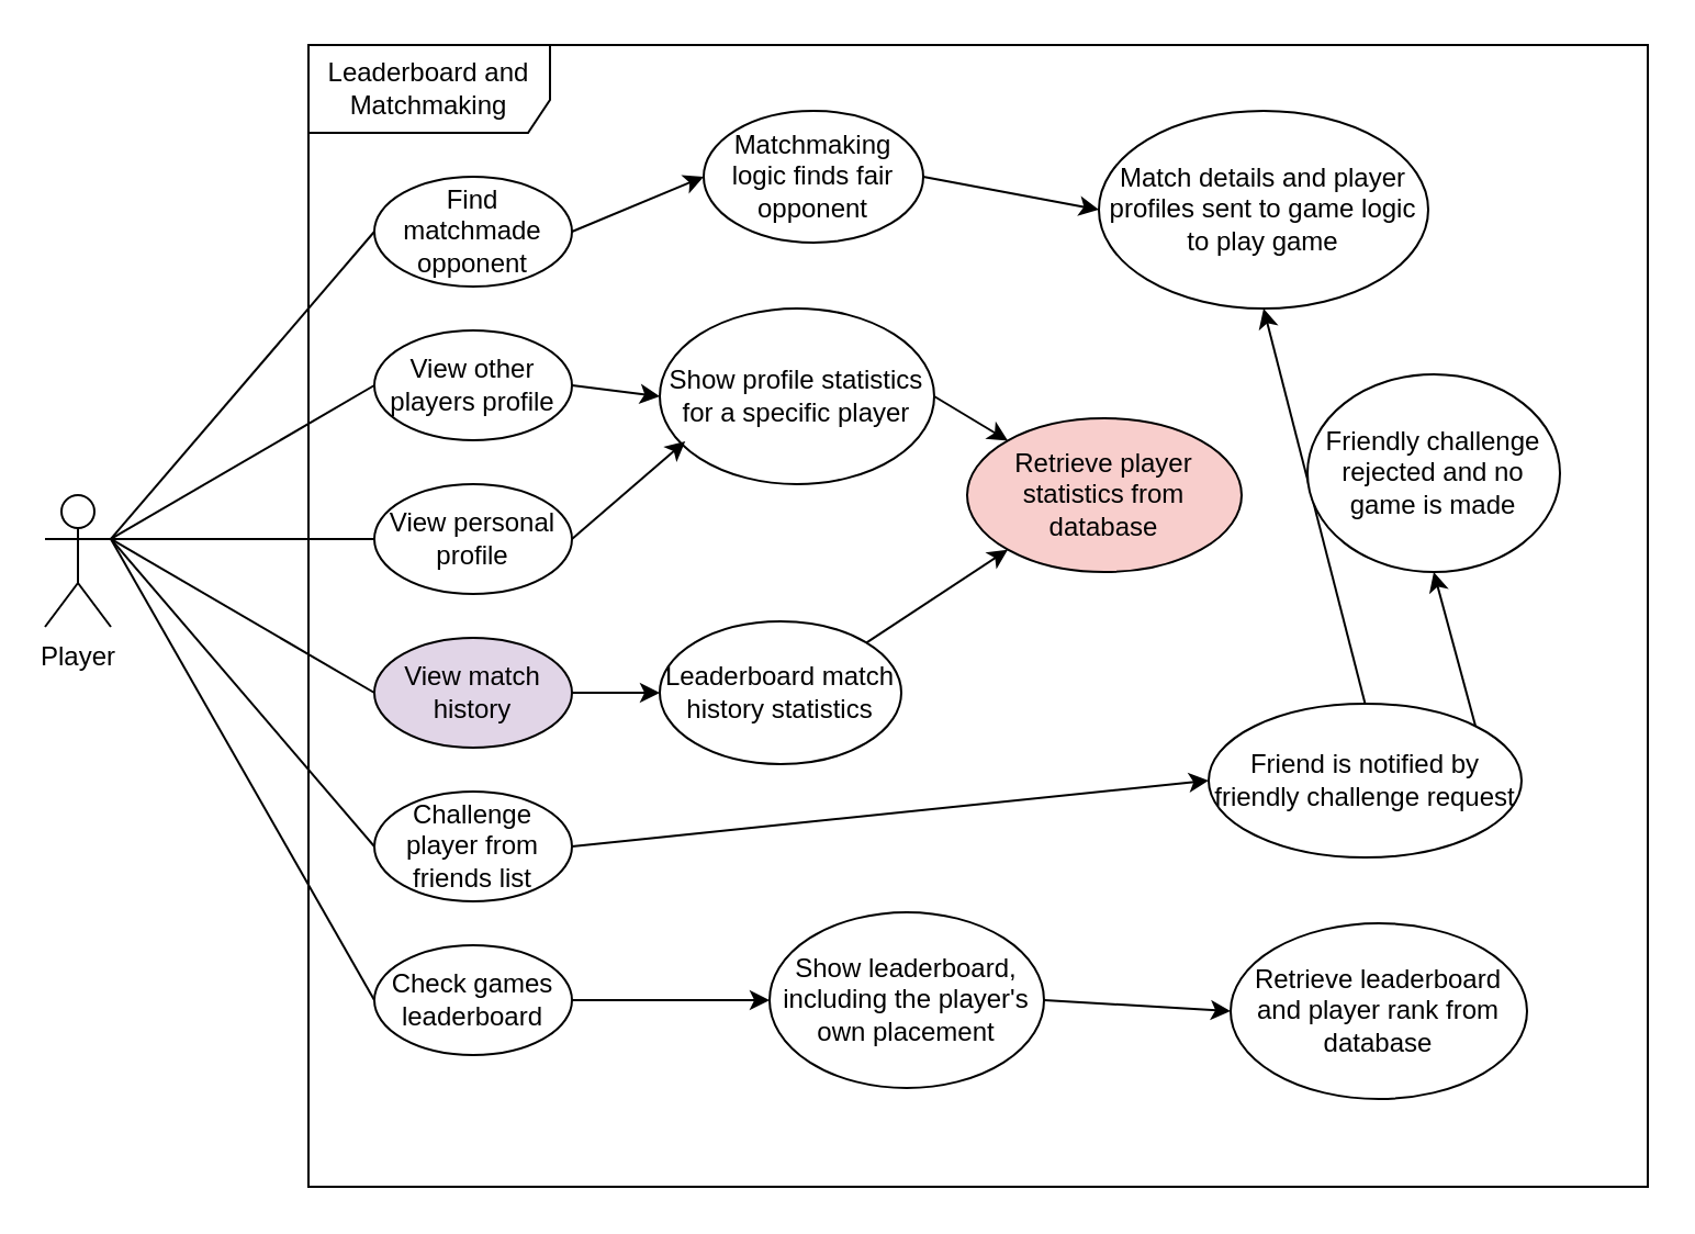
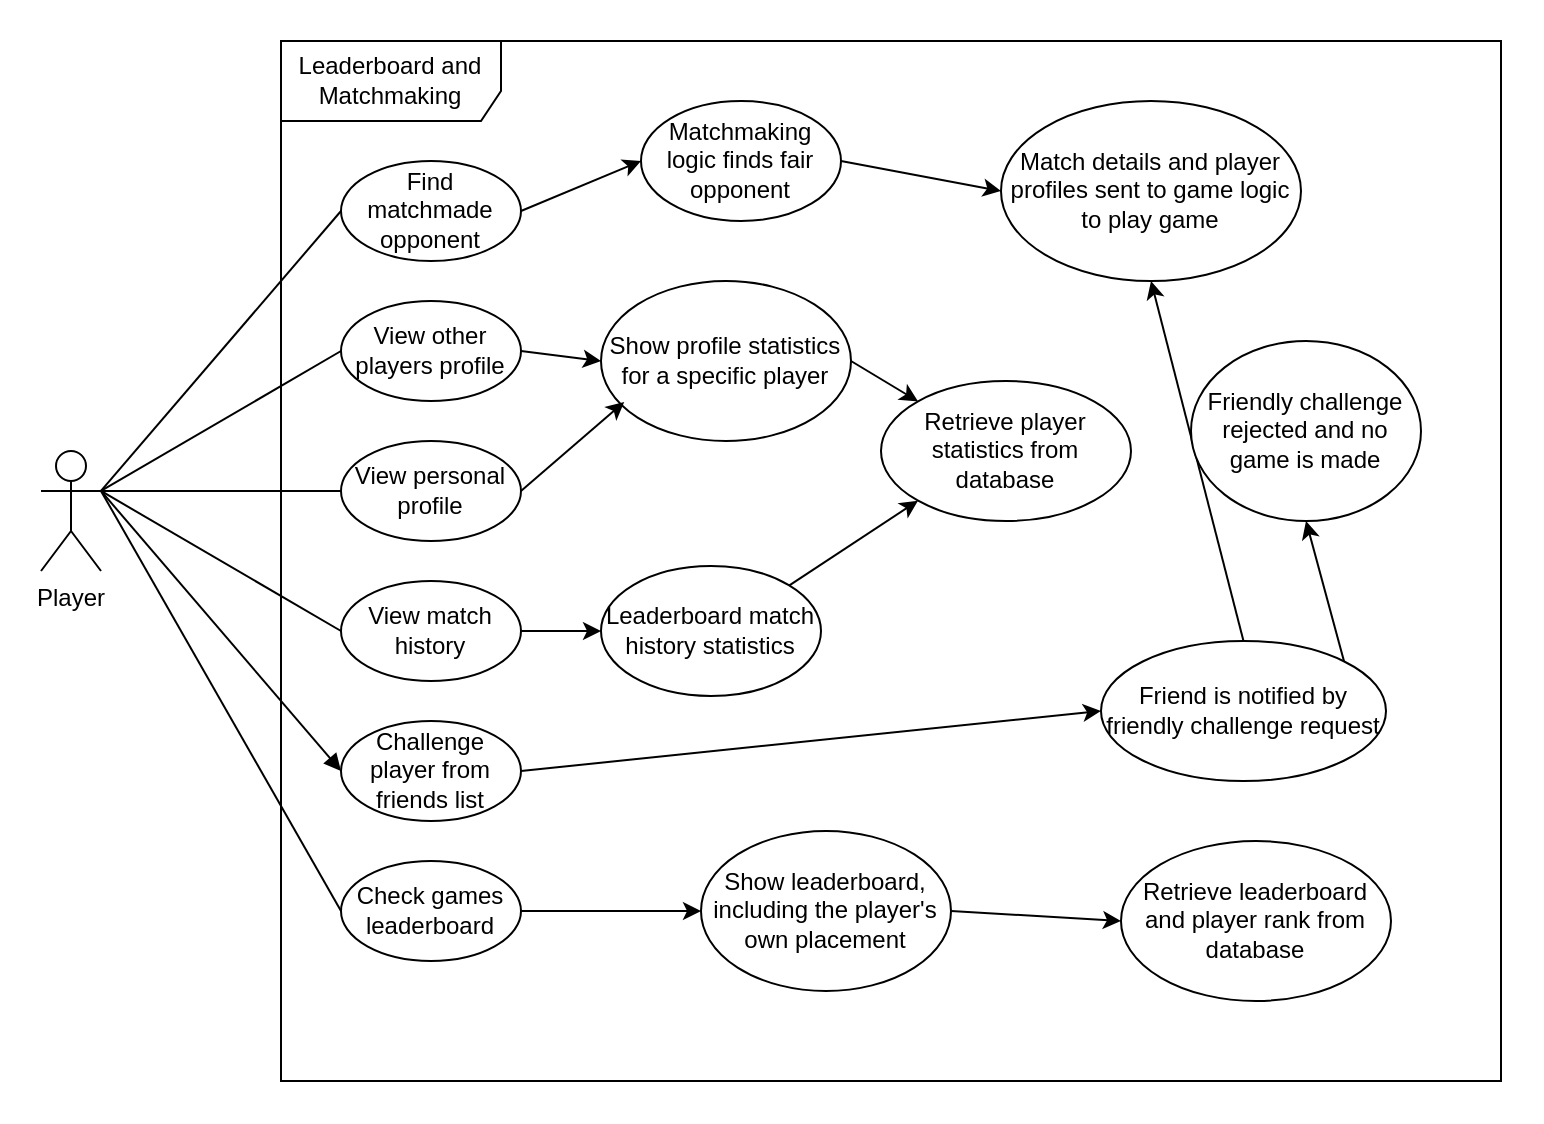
  <mxCell id="0" />
  <mxCell id="1" parent="0" />
  <mxCell id="2" value="Leaderboard and Matchmaking" style="shape=umlFrame;whiteSpace=wrap;html=1;pointerEvents=0;width=110;height=40;" parent="1" vertex="1"><mxGeometry x="140" y="20" width="610" height="520" as="geometry" /></mxCell>
  <mxCell id="3" style="rounded=0;orthogonalLoop=1;jettySize=auto;html=1;exitX=1;exitY=0.333;exitDx=0;exitDy=0;exitPerimeter=0;entryX=0;entryY=0.5;entryDx=0;entryDy=0;endArrow=none;startFill=0;" parent="1" source="9" target="10" edge="1"><mxGeometry relative="1" as="geometry" /></mxCell>
  <mxCell id="4" style="rounded=0;orthogonalLoop=1;jettySize=auto;html=1;exitX=1;exitY=0.333;exitDx=0;exitDy=0;exitPerimeter=0;entryX=0;entryY=0.5;entryDx=0;entryDy=0;endArrow=none;startFill=0;" parent="1" source="9" target="12" edge="1"><mxGeometry relative="1" as="geometry" /></mxCell>
  <mxCell id="5" style="rounded=0;orthogonalLoop=1;jettySize=auto;html=1;exitX=1;exitY=0.333;exitDx=0;exitDy=0;exitPerimeter=0;entryX=0;entryY=0.5;entryDx=0;entryDy=0;endArrow=none;startFill=0;" parent="1" source="9" target="11" edge="1"><mxGeometry relative="1" as="geometry" /></mxCell>
- <mxCell id="6" style="rounded=0;orthogonalLoop=1;jettySize=auto;html=1;exitX=1;exitY=0.333;exitDx=0;exitDy=0;exitPerimeter=0;entryX=0;entryY=0.5;entryDx=0;entryDy=0;endArrow=none;startFill=0;" parent="1" source="9" target="14" edge="1"><mxGeometry relative="1" as="geometry" /></mxCell>
+ <mxCell id="6" style="rounded=0;orthogonalLoop=1;jettySize=auto;html=1;exitX=1;exitY=0.333;exitDx=0;exitDy=0;exitPerimeter=0;entryX=0;entryY=0.5;entryDx=0;entryDy=0;endArrow=block;startFill=0;" parent="1" source="9" target="14" edge="1"><mxGeometry relative="1" as="geometry" /></mxCell>
  <mxCell id="7" style="rounded=0;orthogonalLoop=1;jettySize=auto;html=1;exitX=1;exitY=0.333;exitDx=0;exitDy=0;exitPerimeter=0;entryX=0;entryY=0.5;entryDx=0;entryDy=0;endArrow=none;startFill=0;" parent="1" source="9" target="13" edge="1"><mxGeometry relative="1" as="geometry" /></mxCell>
  <mxCell id="8" style="rounded=0;orthogonalLoop=1;jettySize=auto;html=1;exitX=1;exitY=0.333;exitDx=0;exitDy=0;exitPerimeter=0;entryX=0;entryY=0.5;entryDx=0;entryDy=0;endArrow=none;startFill=0;" parent="1" source="9" target="15" edge="1"><mxGeometry relative="1" as="geometry" /></mxCell>
  <mxCell id="9" value="Player" style="shape=umlActor;verticalLabelPosition=bottom;verticalAlign=top;html=1;" parent="1" vertex="1"><mxGeometry x="20" y="225" width="30" height="60" as="geometry" /></mxCell>
  <mxCell id="10" value="Find matchmade opponent" style="ellipse;whiteSpace=wrap;html=1;" parent="1" vertex="1"><mxGeometry x="170" y="80" width="90" height="50" as="geometry" /></mxCell>
  <mxCell id="11" value="Check games leaderboard&lt;span style=&quot;color: rgba(0, 0, 0, 0); font-family: monospace; font-size: 0px; text-align: start; text-wrap-mode: nowrap;&quot;&gt;%3CmxGraphModel%3E%3Croot%3E%3CmxCell%20id%3D%220%22%2F%3E%3CmxCell%20id%3D%221%22%20parent%3D%220%22%2F%3E%3CmxCell%20id%3D%222%22%20value%3D%22login%22%20style%3D%22ellipse%3BwhiteSpace%3Dwrap%3Bhtml%3D1%3B%22%20vertex%3D%221%22%20parent%3D%221%22%3E%3CmxGeometry%20x%3D%22420%22%20y%3D%22320%22%20width%3D%2290%22%20height%3D%2250%22%20as%3D%22geometry%22%2F%3E%3C%2FmxCell%3E%3C%2Froot%3E%3C%2FmxGraphModel%3E&lt;/span&gt;&lt;span style=&quot;color: rgba(0, 0, 0, 0); font-family: monospace; font-size: 0px; text-align: start; text-wrap-mode: nowrap;&quot;&gt;%3CmxGraphModel%3E%3Croot%3E%3CmxCell%20id%3D%220%22%2F%3E%3CmxCell%20id%3D%221%22%20parent%3D%220%22%2F%3E%3CmxCell%20id%3D%222%22%20value%3D%22login%22%20style%3D%22ellipse%3BwhiteSpace%3Dwrap%3Bhtml%3D1%3B%22%20vertex%3D%221%22%20parent%3D%221%22%3E%3CmxGeometry%20x%3D%22420%22%20y%3D%22320%22%20width%3D%2290%22%20height%3D%2250%22%20as%3D%22geometry%22%2F%3E%3C%2FmxCell%3E%3C%2Froot%3E%3C%2FmxGraphModel%3E&lt;/span&gt;" style="ellipse;whiteSpace=wrap;html=1;" parent="1" vertex="1"><mxGeometry x="170" y="430" width="90" height="50" as="geometry" /></mxCell>
  <mxCell id="12" value="View other players profile" style="ellipse;whiteSpace=wrap;html=1;" parent="1" vertex="1"><mxGeometry x="170" y="150" width="90" height="50" as="geometry" /></mxCell>
- <mxCell id="13" value="View match history" style="ellipse;whiteSpace=wrap;html=1;fillColor=#e1d5e7;" parent="1" vertex="1"><mxGeometry x="170" y="290" width="90" height="50" as="geometry" /></mxCell>
+ <mxCell id="13" value="View match history" style="ellipse;whiteSpace=wrap;html=1;" parent="1" vertex="1"><mxGeometry x="170" y="290" width="90" height="50" as="geometry" /></mxCell>
  <mxCell id="14" value="Challenge player from friends list" style="ellipse;whiteSpace=wrap;html=1;" parent="1" vertex="1"><mxGeometry x="170" y="360" width="90" height="50" as="geometry" /></mxCell>
  <mxCell id="15" value="View personal profile" style="ellipse;whiteSpace=wrap;html=1;" parent="1" vertex="1"><mxGeometry x="170" y="220" width="90" height="50" as="geometry" /></mxCell>
  <mxCell id="16" value="Matchmaking logic finds fair opponent" style="ellipse;whiteSpace=wrap;html=1;" parent="1" vertex="1"><mxGeometry x="320" y="50" width="100" height="60" as="geometry" /></mxCell>
  <mxCell id="17" value="" style="endArrow=classic;html=1;rounded=0;exitX=1;exitY=0.5;exitDx=0;exitDy=0;entryX=0;entryY=0.5;entryDx=0;entryDy=0;" edge="1" parent="1" source="10" target="16"><mxGeometry relative="1" as="geometry"><mxPoint x="320" y="140" as="sourcePoint" /><mxPoint x="420" y="140" as="targetPoint" /></mxGeometry></mxCell>
  <mxCell id="18" value="" style="endArrow=classic;html=1;rounded=0;exitX=1;exitY=0.5;exitDx=0;exitDy=0;entryX=0;entryY=0.5;entryDx=0;entryDy=0;" edge="1" parent="1" source="16" target="19"><mxGeometry width="50" height="50" relative="1" as="geometry"><mxPoint x="440" y="130" as="sourcePoint" /><mxPoint x="490" y="80" as="targetPoint" /></mxGeometry></mxCell>
  <mxCell id="19" value="Match details and player profiles sent to game logic to play game" style="ellipse;whiteSpace=wrap;html=1;" vertex="1" parent="1"><mxGeometry x="500" y="50" width="150" height="90" as="geometry" /></mxCell>
  <mxCell id="20" value="Show profile statistics for a specific player" style="ellipse;whiteSpace=wrap;html=1;" vertex="1" parent="1"><mxGeometry x="300" y="140" width="125" height="80" as="geometry" /></mxCell>
  <mxCell id="21" value="" style="endArrow=classic;html=1;rounded=0;exitX=1;exitY=0.5;exitDx=0;exitDy=0;entryX=0;entryY=0.5;entryDx=0;entryDy=0;" edge="1" parent="1" source="12" target="20"><mxGeometry width="50" height="50" relative="1" as="geometry"><mxPoint x="280" y="250" as="sourcePoint" /><mxPoint x="310" y="190" as="targetPoint" /></mxGeometry></mxCell>
  <mxCell id="22" value="" style="endArrow=classic;html=1;rounded=0;exitX=1;exitY=0.5;exitDx=0;exitDy=0;entryX=0.093;entryY=0.756;entryDx=0;entryDy=0;entryPerimeter=0;" edge="1" parent="1" source="15" target="20"><mxGeometry width="50" height="50" relative="1" as="geometry"><mxPoint x="360" y="300" as="sourcePoint" /><mxPoint x="410" y="250" as="targetPoint" /></mxGeometry></mxCell>
  <mxCell id="23" value="Leaderboard match history statistics" style="ellipse;whiteSpace=wrap;html=1;" vertex="1" parent="1"><mxGeometry x="300" y="282.5" width="110" height="65" as="geometry" /></mxCell>
  <mxCell id="24" value="" style="endArrow=classic;html=1;rounded=0;entryX=0;entryY=1;entryDx=0;entryDy=0;exitX=1;exitY=0;exitDx=0;exitDy=0;" edge="1" parent="1" source="23" target="26"><mxGeometry width="50" height="50" relative="1" as="geometry"><mxPoint x="360" y="300" as="sourcePoint" /><mxPoint x="410" y="250" as="targetPoint" /></mxGeometry></mxCell>
  <mxCell id="25" value="" style="endArrow=classic;html=1;rounded=0;exitX=1;exitY=0.5;exitDx=0;exitDy=0;entryX=0;entryY=0.5;entryDx=0;entryDy=0;" edge="1" parent="1" source="13" target="23"><mxGeometry width="50" height="50" relative="1" as="geometry"><mxPoint x="270" y="340" as="sourcePoint" /><mxPoint x="320" y="290" as="targetPoint" /></mxGeometry></mxCell>
- <mxCell id="26" value="Retrieve player statistics from database" style="ellipse;whiteSpace=wrap;html=1;fillColor=#f8cecc;" vertex="1" parent="1"><mxGeometry x="440" y="190" width="125" height="70" as="geometry" /></mxCell>
+ <mxCell id="26" value="Retrieve player statistics from database" style="ellipse;whiteSpace=wrap;html=1;" vertex="1" parent="1"><mxGeometry x="440" y="190" width="125" height="70" as="geometry" /></mxCell>
  <mxCell id="27" value="" style="endArrow=classic;html=1;rounded=0;exitX=1;exitY=0.5;exitDx=0;exitDy=0;entryX=0;entryY=0;entryDx=0;entryDy=0;" edge="1" parent="1" source="20" target="26"><mxGeometry width="50" height="50" relative="1" as="geometry"><mxPoint x="360" y="300" as="sourcePoint" /><mxPoint x="410" y="250" as="targetPoint" /></mxGeometry></mxCell>
  <mxCell id="28" value="Friend is notified by friendly challenge request" style="ellipse;whiteSpace=wrap;html=1;" vertex="1" parent="1"><mxGeometry x="550" y="320" width="142.5" height="70" as="geometry" /></mxCell>
  <mxCell id="29" value="" style="endArrow=classic;html=1;rounded=0;exitX=1;exitY=0.5;exitDx=0;exitDy=0;entryX=0;entryY=0.5;entryDx=0;entryDy=0;" edge="1" parent="1" source="14" target="28"><mxGeometry width="50" height="50" relative="1" as="geometry"><mxPoint x="360" y="420" as="sourcePoint" /><mxPoint x="410" y="370" as="targetPoint" /></mxGeometry></mxCell>
  <mxCell id="30" value="" style="endArrow=classic;html=1;rounded=0;exitX=0.5;exitY=0;exitDx=0;exitDy=0;entryX=0.5;entryY=1;entryDx=0;entryDy=0;" edge="1" parent="1" source="28" target="19"><mxGeometry width="50" height="50" relative="1" as="geometry"><mxPoint x="660" y="300" as="sourcePoint" /><mxPoint x="710" y="250" as="targetPoint" /></mxGeometry></mxCell>
  <mxCell id="31" value="Friendly challenge rejected and no game is made" style="ellipse;whiteSpace=wrap;html=1;" vertex="1" parent="1"><mxGeometry x="595" y="170" width="115" height="90" as="geometry" /></mxCell>
  <mxCell id="32" value="" style="endArrow=classic;html=1;rounded=0;exitX=1;exitY=0;exitDx=0;exitDy=0;entryX=0.5;entryY=1;entryDx=0;entryDy=0;" edge="1" parent="1" source="28" target="31"><mxGeometry width="50" height="50" relative="1" as="geometry"><mxPoint x="670" y="320" as="sourcePoint" /><mxPoint x="720" y="270" as="targetPoint" /></mxGeometry></mxCell>
  <mxCell id="33" value="Show leaderboard, including the player's own placement" style="ellipse;whiteSpace=wrap;html=1;" vertex="1" parent="1"><mxGeometry x="350" y="415" width="125" height="80" as="geometry" /></mxCell>
  <mxCell id="34" value="" style="endArrow=classic;html=1;rounded=0;exitX=1;exitY=0.5;exitDx=0;exitDy=0;entryX=0;entryY=0.5;entryDx=0;entryDy=0;" edge="1" parent="1" source="11" target="33"><mxGeometry width="50" height="50" relative="1" as="geometry"><mxPoint x="360" y="420" as="sourcePoint" /><mxPoint x="410" y="370" as="targetPoint" /></mxGeometry></mxCell>
  <mxCell id="35" value="Retrieve leaderboard and player rank from database" style="ellipse;whiteSpace=wrap;html=1;" vertex="1" parent="1"><mxGeometry x="560" y="420" width="135" height="80" as="geometry" /></mxCell>
  <mxCell id="36" value="" style="endArrow=classic;html=1;rounded=0;exitX=1;exitY=0.5;exitDx=0;exitDy=0;entryX=0;entryY=0.5;entryDx=0;entryDy=0;" edge="1" parent="1" source="33" target="35"><mxGeometry width="50" height="50" relative="1" as="geometry"><mxPoint x="360" y="420" as="sourcePoint" /><mxPoint x="410" y="370" as="targetPoint" /></mxGeometry></mxCell>
